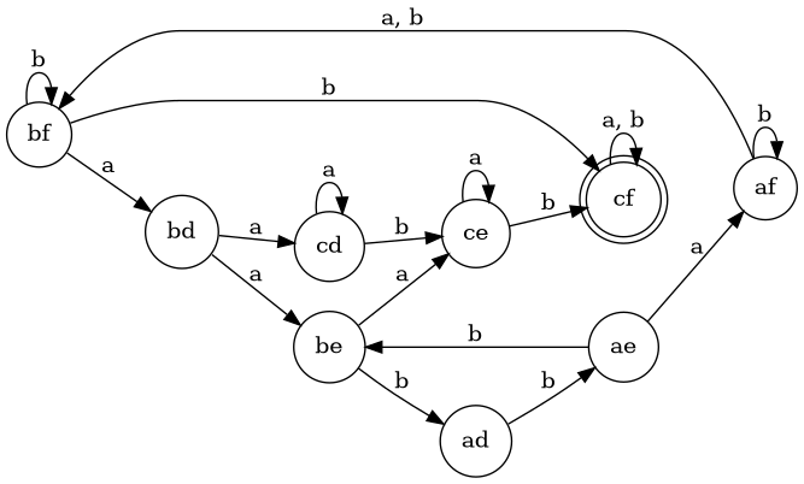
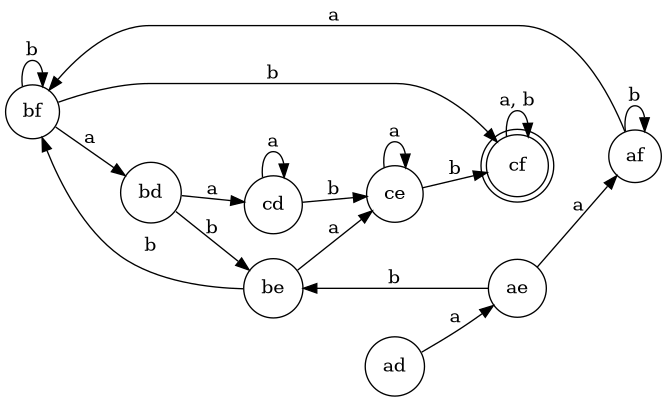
  digraph {
    rankdir=LR
    node [shape=circle]
    cf [shape=doublecircle]
    ad
    ae
    bd
    be
    cd
    af
    bf
    ce
    cf -> cf [label="a, b"]
-   ad -> ae [label=b]
+   ad -> ae [label=a]
    ae -> be [label=b]
    ae -> af [label=a]
-   bd -> be [label=a]
+   bd -> be [label=b]
    bd -> cd [label=a]
-   be -> ad [label=b]
+   be -> bf [label=b]
    be -> ce [label=a]
    cd -> cd [label=a]
    cd -> ce [label=b]
    af -> af [label=b]
-   af -> bf [label="a, b"]
+   af -> bf [label=a]
    bf -> cf [label=b]
    bf -> bd [label=a]
    bf -> bf [label=b]
    ce -> cf [label=b]
    ce -> ce [label=a]
  }
